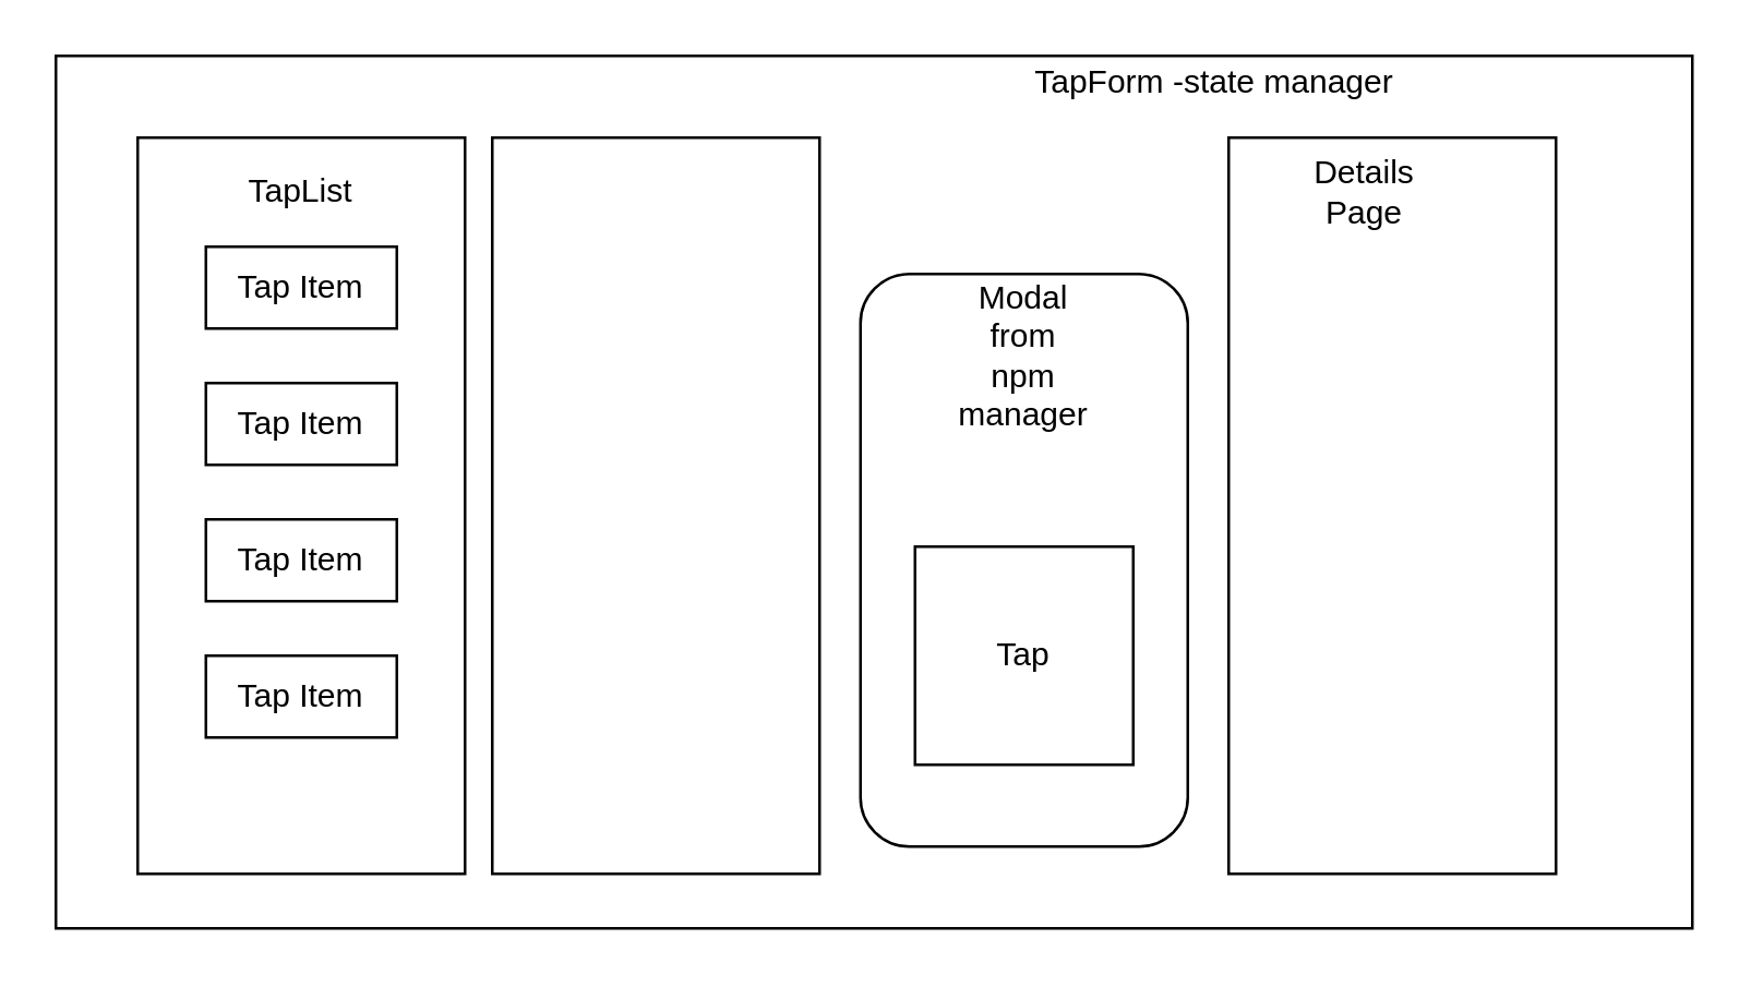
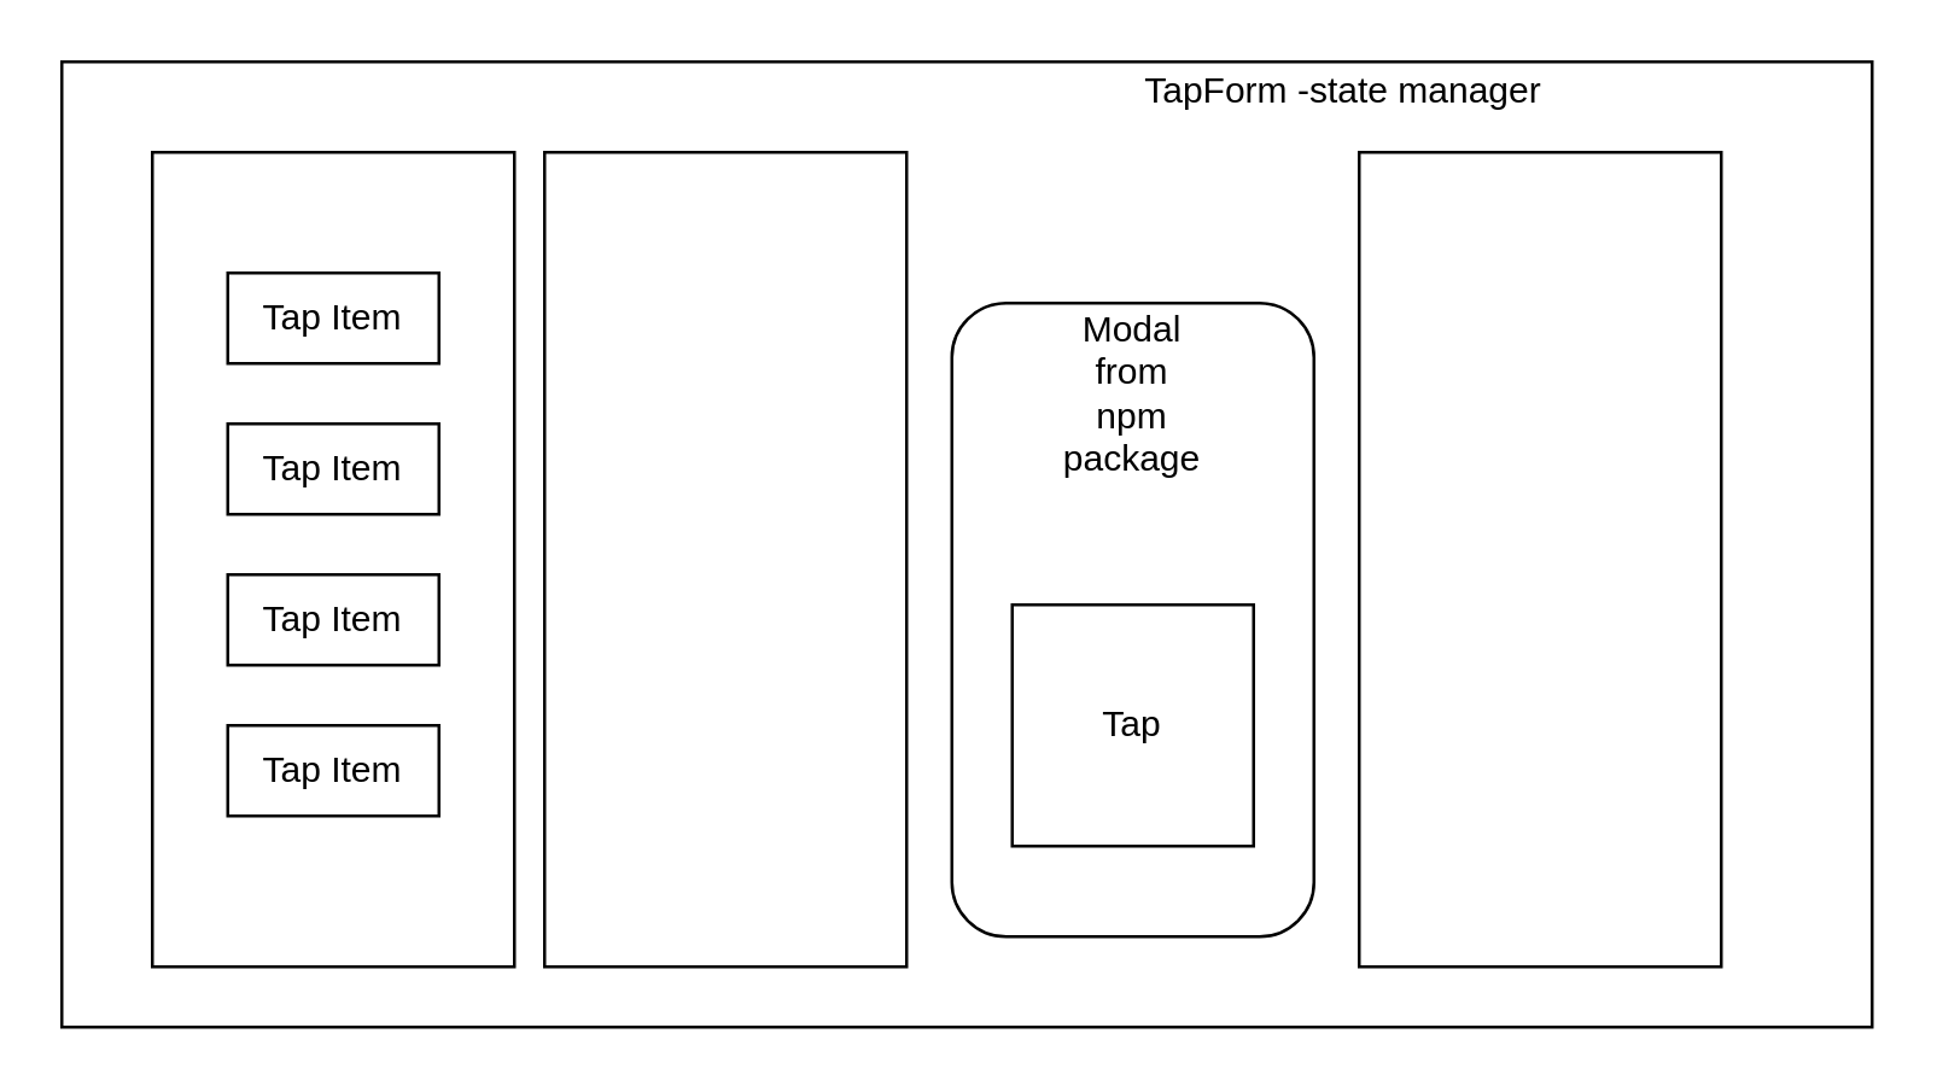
  <mxCell id="0" />
  <mxCell id="1" parent="0" />
  <mxCell id="2" value="" style="rounded=0;whiteSpace=wrap;html=1;" parent="1" vertex="1"><mxGeometry x="20" y="20" width="600" height="320" as="geometry" /></mxCell>
  <mxCell id="3" value="TapForm -state manager" style="text;html=1;strokeColor=none;fillColor=none;align=center;verticalAlign=middle;whiteSpace=wrap;rounded=0;" parent="1" vertex="1"><mxGeometry x="350" y="20" width="190" height="20" as="geometry" /></mxCell>
  <mxCell id="4" value="" style="rounded=0;whiteSpace=wrap;html=1;" parent="1" vertex="1"><mxGeometry x="50" y="50" width="120" height="270" as="geometry" /></mxCell>
- <mxCell id="5" value="TapList" style="text;html=1;strokeColor=none;fillColor=none;align=center;verticalAlign=middle;whiteSpace=wrap;rounded=0;" parent="1" vertex="1"><mxGeometry x="90" y="60" width="40" height="20" as="geometry" /></mxCell>
  <mxCell id="6" value="Tap Item" style="rounded=0;whiteSpace=wrap;html=1;" parent="1" vertex="1"><mxGeometry x="75" y="90" width="70" height="30" as="geometry" /></mxCell>
  <mxCell id="7" value="Tap Item" style="rounded=0;whiteSpace=wrap;html=1;" parent="1" vertex="1"><mxGeometry x="75" y="140" width="70" height="30" as="geometry" /></mxCell>
  <mxCell id="8" value="Tap Item" style="rounded=0;whiteSpace=wrap;html=1;" parent="1" vertex="1"><mxGeometry x="75" y="190" width="70" height="30" as="geometry" /></mxCell>
  <mxCell id="9" value="Tap Item" style="rounded=0;whiteSpace=wrap;html=1;" parent="1" vertex="1"><mxGeometry x="75" y="240" width="70" height="30" as="geometry" /></mxCell>
  <mxCell id="10" value="" style="rounded=0;whiteSpace=wrap;html=1;" parent="1" vertex="1"><mxGeometry x="180" y="50" width="120" height="270" as="geometry" /></mxCell>
  <mxCell id="11" value="" style="rounded=0;whiteSpace=wrap;html=1;" parent="1" vertex="1"><mxGeometry x="450" y="50" width="120" height="270" as="geometry" /></mxCell>
- <mxCell id="12" value="Details Page" style="text;html=1;strokeColor=none;fillColor=none;align=center;verticalAlign=middle;whiteSpace=wrap;rounded=0;" parent="1" vertex="1"><mxGeometry x="480" y="60" width="40" height="20" as="geometry" /></mxCell>
  <mxCell id="13" value="" style="rounded=1;whiteSpace=wrap;html=1;" parent="1" vertex="1"><mxGeometry x="315" y="100" width="120" height="210" as="geometry" /></mxCell>
- <mxCell id="14" value="Modal from npm manager" style="text;html=1;strokeColor=none;fillColor=none;align=center;verticalAlign=middle;whiteSpace=wrap;rounded=0;" parent="1" vertex="1"><mxGeometry x="355" y="90" width="40" height="80" as="geometry" /></mxCell>
+ <mxCell id="14" value="Modal from npm package" style="text;html=1;strokeColor=none;fillColor=none;align=center;verticalAlign=middle;whiteSpace=wrap;rounded=0;" parent="1" vertex="1"><mxGeometry x="355" y="90" width="40" height="80" as="geometry" /></mxCell>
  <mxCell id="15" value="Tap" style="rounded=0;whiteSpace=wrap;html=1;" vertex="1" parent="1"><mxGeometry x="335" y="200" width="80" height="80" as="geometry" /></mxCell>
